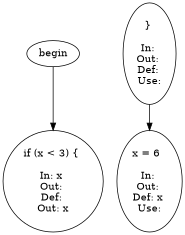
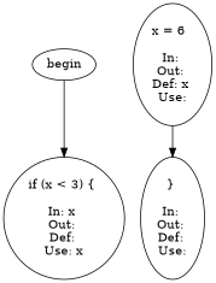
  digraph {
-   n1 [label="if (x < 3) { \n\nIn: x \nOut: \nDef: \nOut: x"]
+   n1 [label="if (x < 3) { \n\nIn: x \nOut: \nDef: \nUse: x"]
    begin
    n3 [label="x = 6  \n\nIn: \nOut: \nDef: x \nUse:"]
    n4 [label="} \n\nIn: \nOut: \nDef: \nUse:"]
    begin -> n1
-   n4 -> n3
+   n3 -> n4
  }
